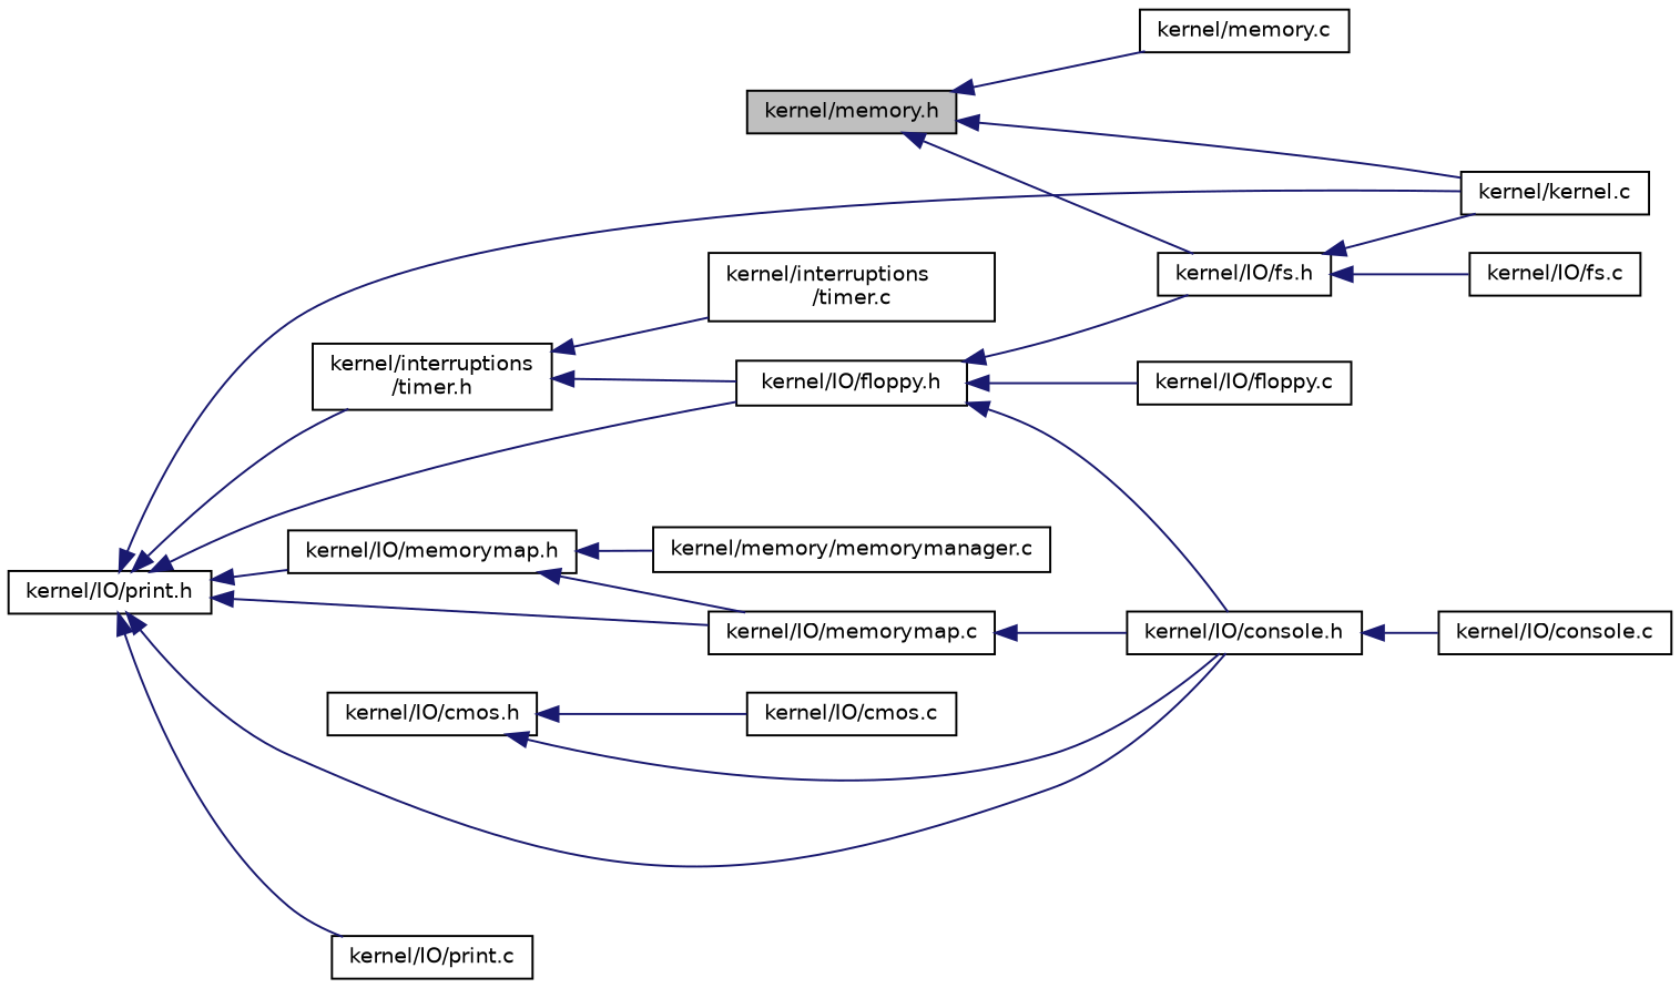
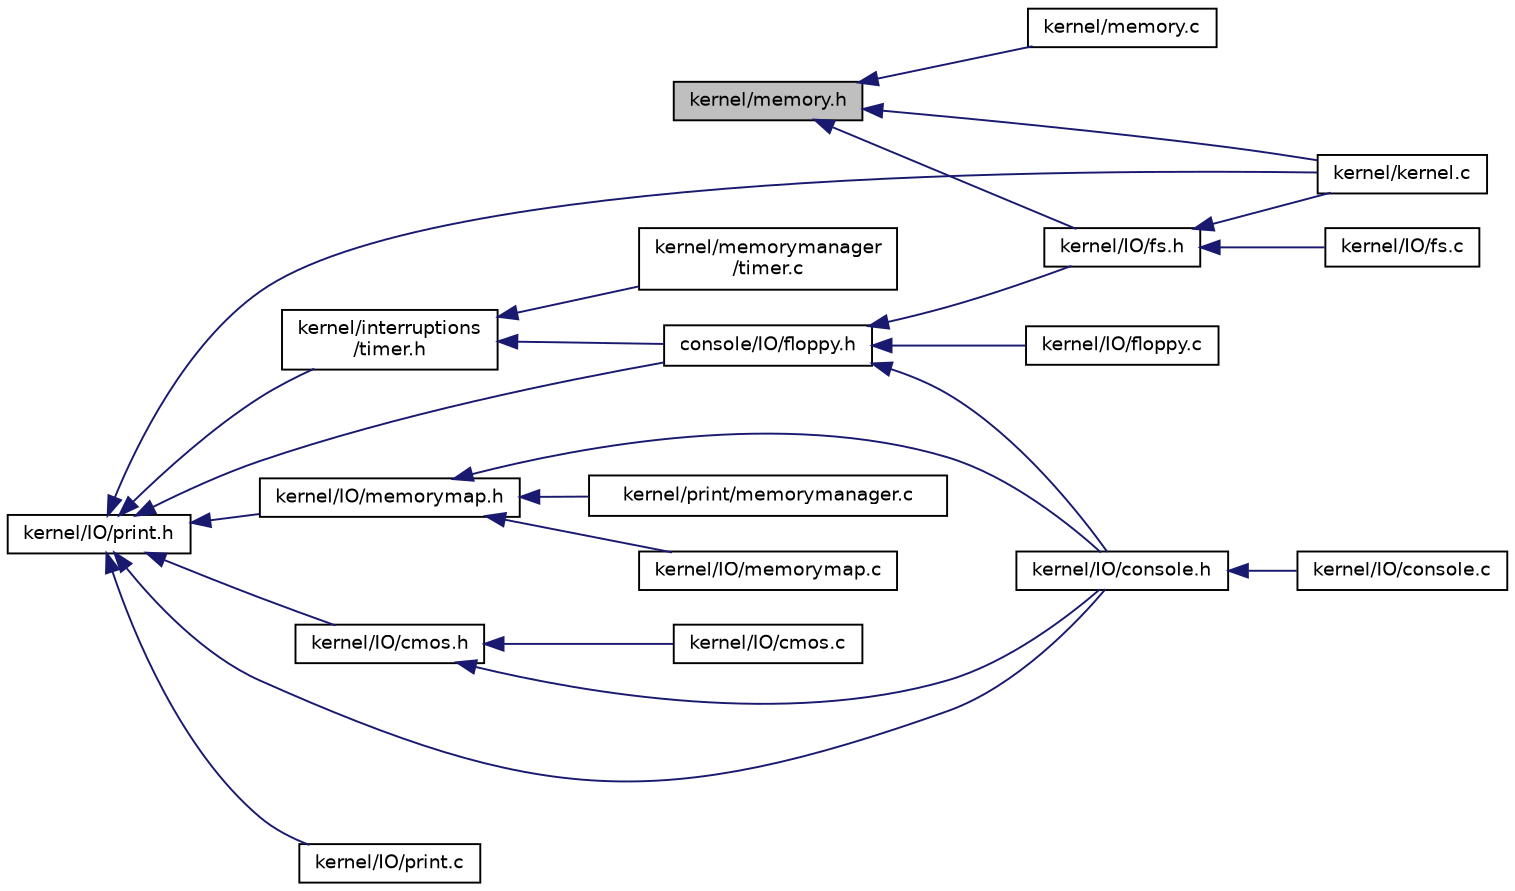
  digraph {
    rankdir=LR
    node [color=black fillcolor=white fontname=Helvetica fontsize=10 shape=record style=filled]
    edge [color=midnightblue dir=back fontname=Helvetica fontsize=10 labelfontname=Helvetica labelfontsize=10 style=solid]
    n1 [fillcolor=grey75 fontcolor=black height=0.2 label="kernel/memory.h" width=0.4]
    n2 [height=0.2 label="kernel/IO/fs.h" width=0.4]
    n3 [height=0.2 label="kernel/kernel.c" width=0.4]
    n4 [height=0.2 label="kernel/memory.c" width=0.4]
    n5 [height=0.2 label="kernel/IO/print.h" width=0.4]
    n6 [height=0.2 label="kernel/interruptions\l/timer.h" width=0.4]
-   n7 [height=0.2 label="kernel/IO/floppy.h" width=0.4]
+   n7 [height=0.2 label="console/IO/floppy.h" width=0.4]
    n8 [height=0.2 label="kernel/IO/console.h" width=0.4]
    n9 [height=0.2 label="kernel/IO/cmos.h" width=0.4]
    n10 [height=0.2 label="kernel/IO/memorymap.h" width=0.4]
    n11 [height=0.2 label="kernel/IO/print.c" width=0.4]
    n12 [height=0.2 label="kernel/IO/fs.c" width=0.4]
-   n13 [height=0.2 label="kernel/interruptions\l/timer.c" width=0.4]
+   n13 [height=0.2 label="kernel/memorymanager\l/timer.c" width=0.4]
    n14 [height=0.2 label="kernel/IO/floppy.c" width=0.4]
    n15 [height=0.2 label="kernel/IO/console.c" width=0.4]
    n16 [height=0.2 label="kernel/IO/cmos.c" width=0.4]
    n17 [height=0.2 label="kernel/IO/memorymap.c" width=0.4]
-   n18 [height=0.2 label="kernel/memory/memorymanager.c" width=0.4]
+   n18 [height=0.2 label="kernel/print/memorymanager.c" width=0.4]
    n1 -> n2
    n1 -> n3
    n1 -> n4
    n2 -> n3
    n2 -> n12
    n5 -> n3
    n5 -> n6
    n5 -> n7
    n5 -> n8
-   n5 -> n17
+   n5 -> n9
    n5 -> n10
    n5 -> n11
    n6 -> n7
    n6 -> n13
    n7 -> n2
    n7 -> n8
    n7 -> n14
    n8 -> n15
    n9 -> n8
    n9 -> n16
-   n17 -> n8
+   n10 -> n8
    n10 -> n17
    n10 -> n18
  }
